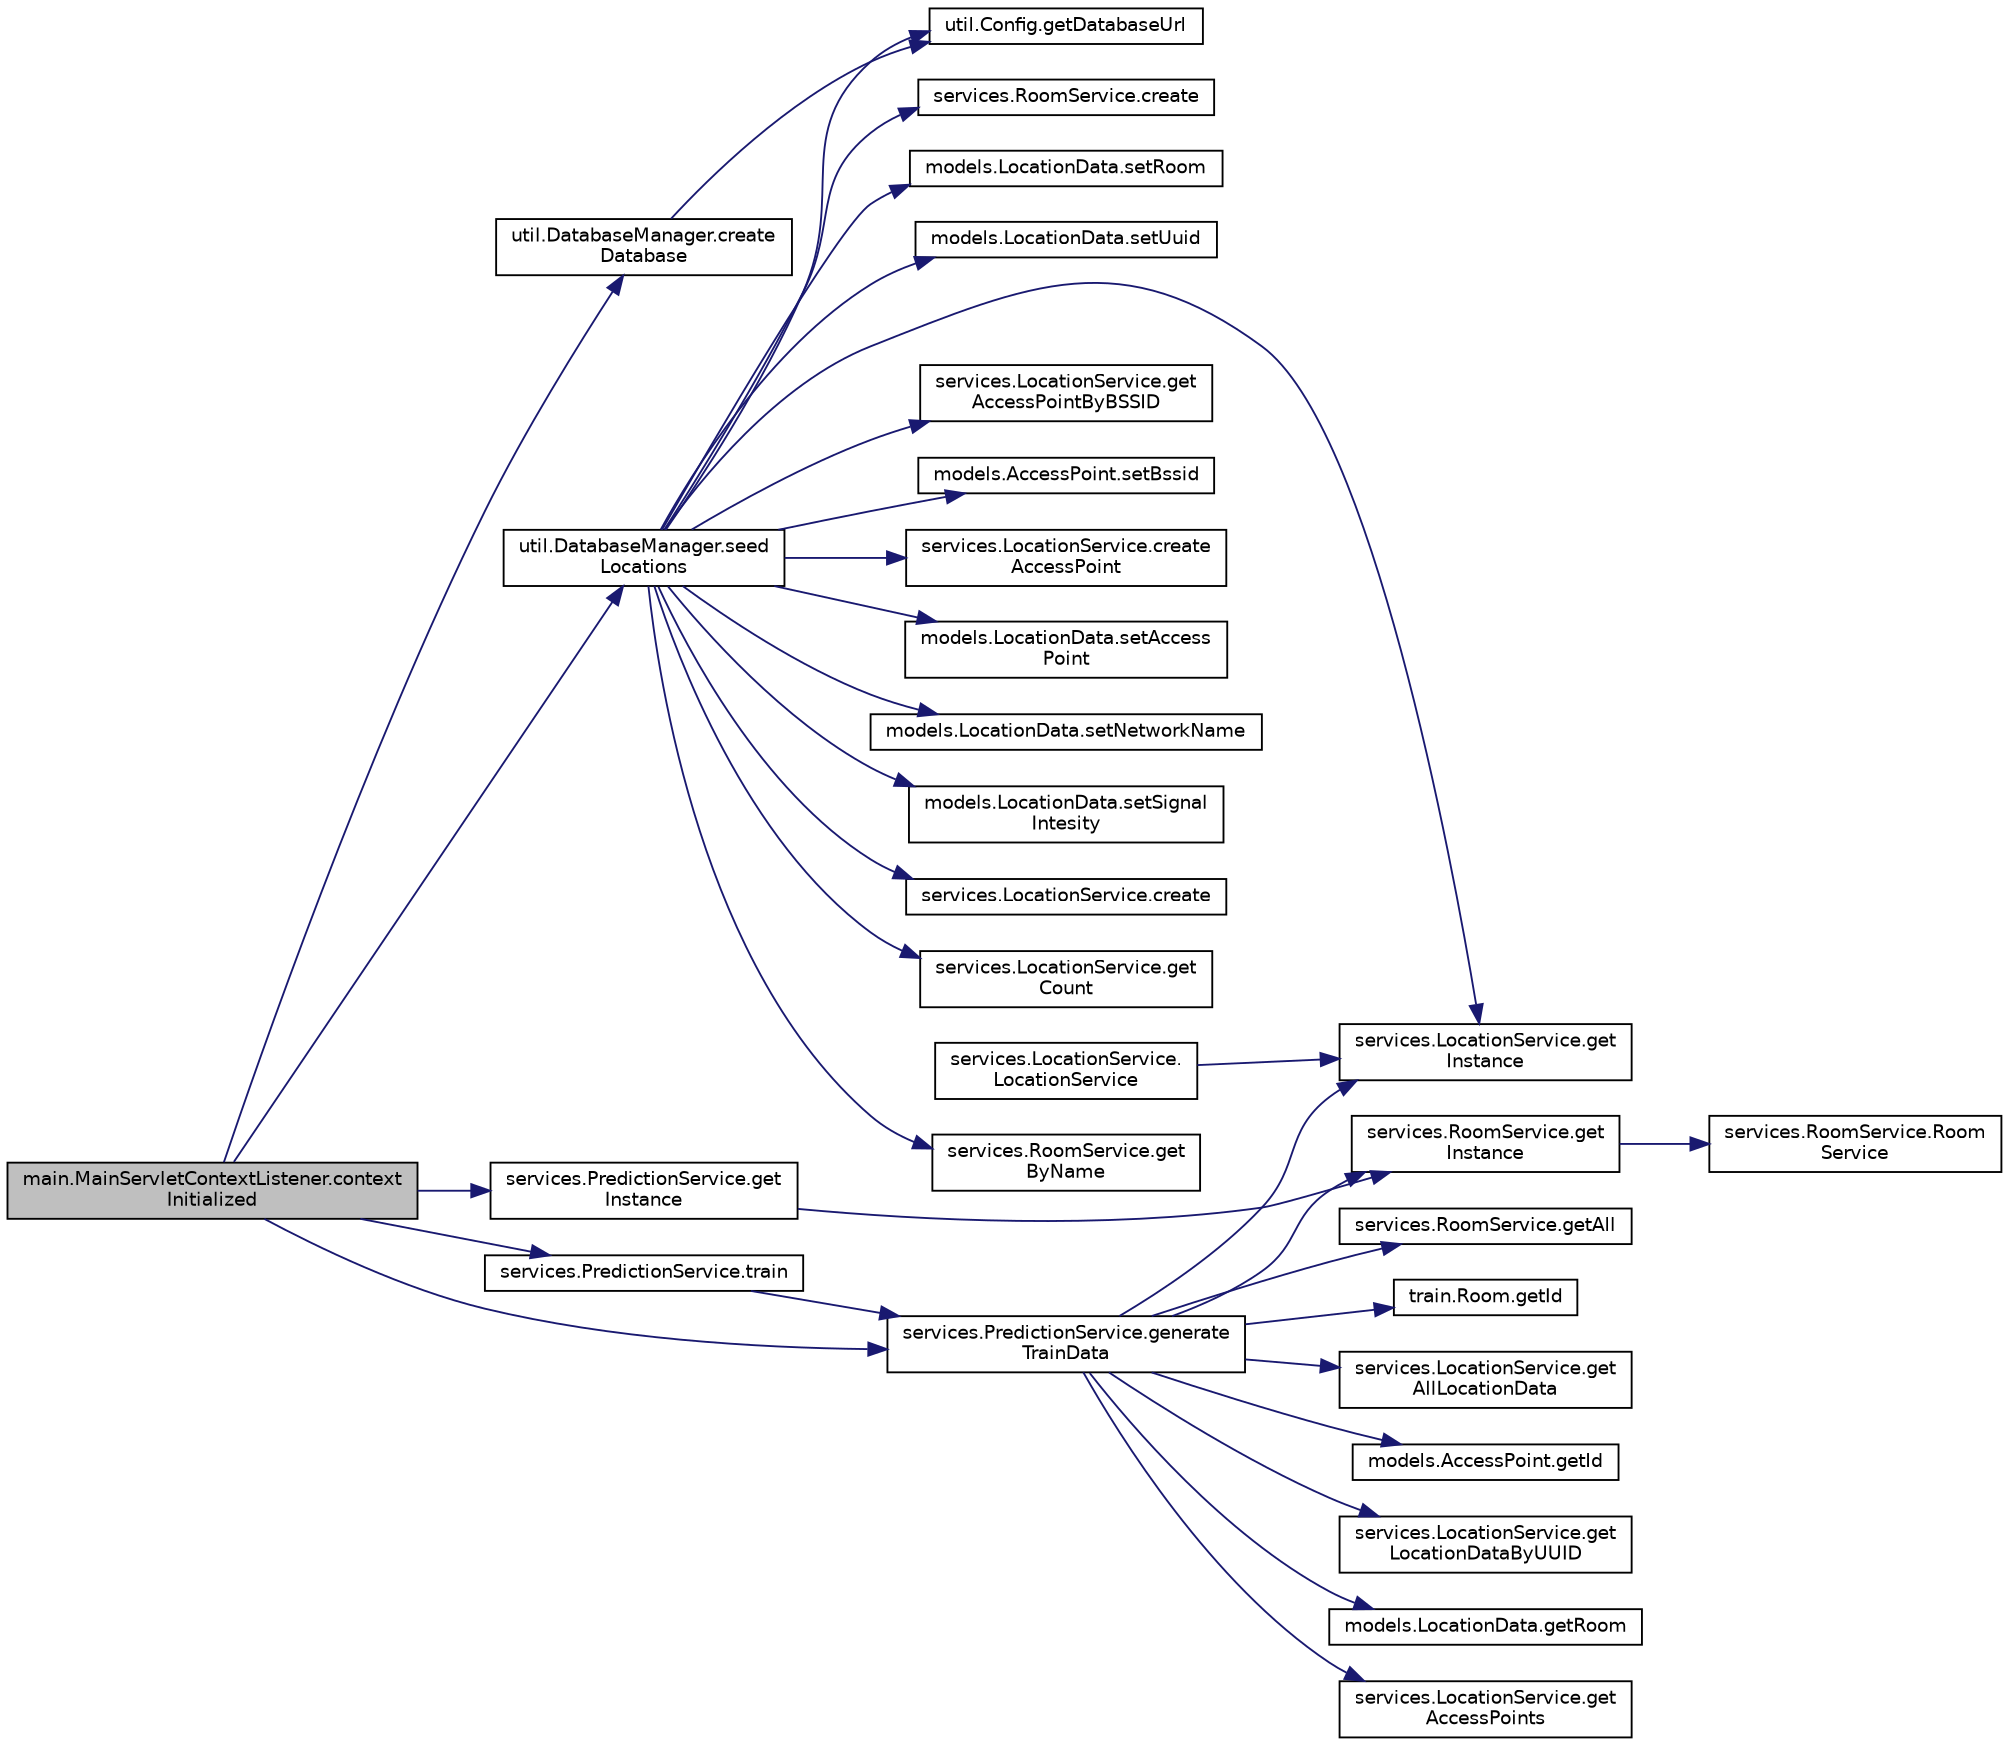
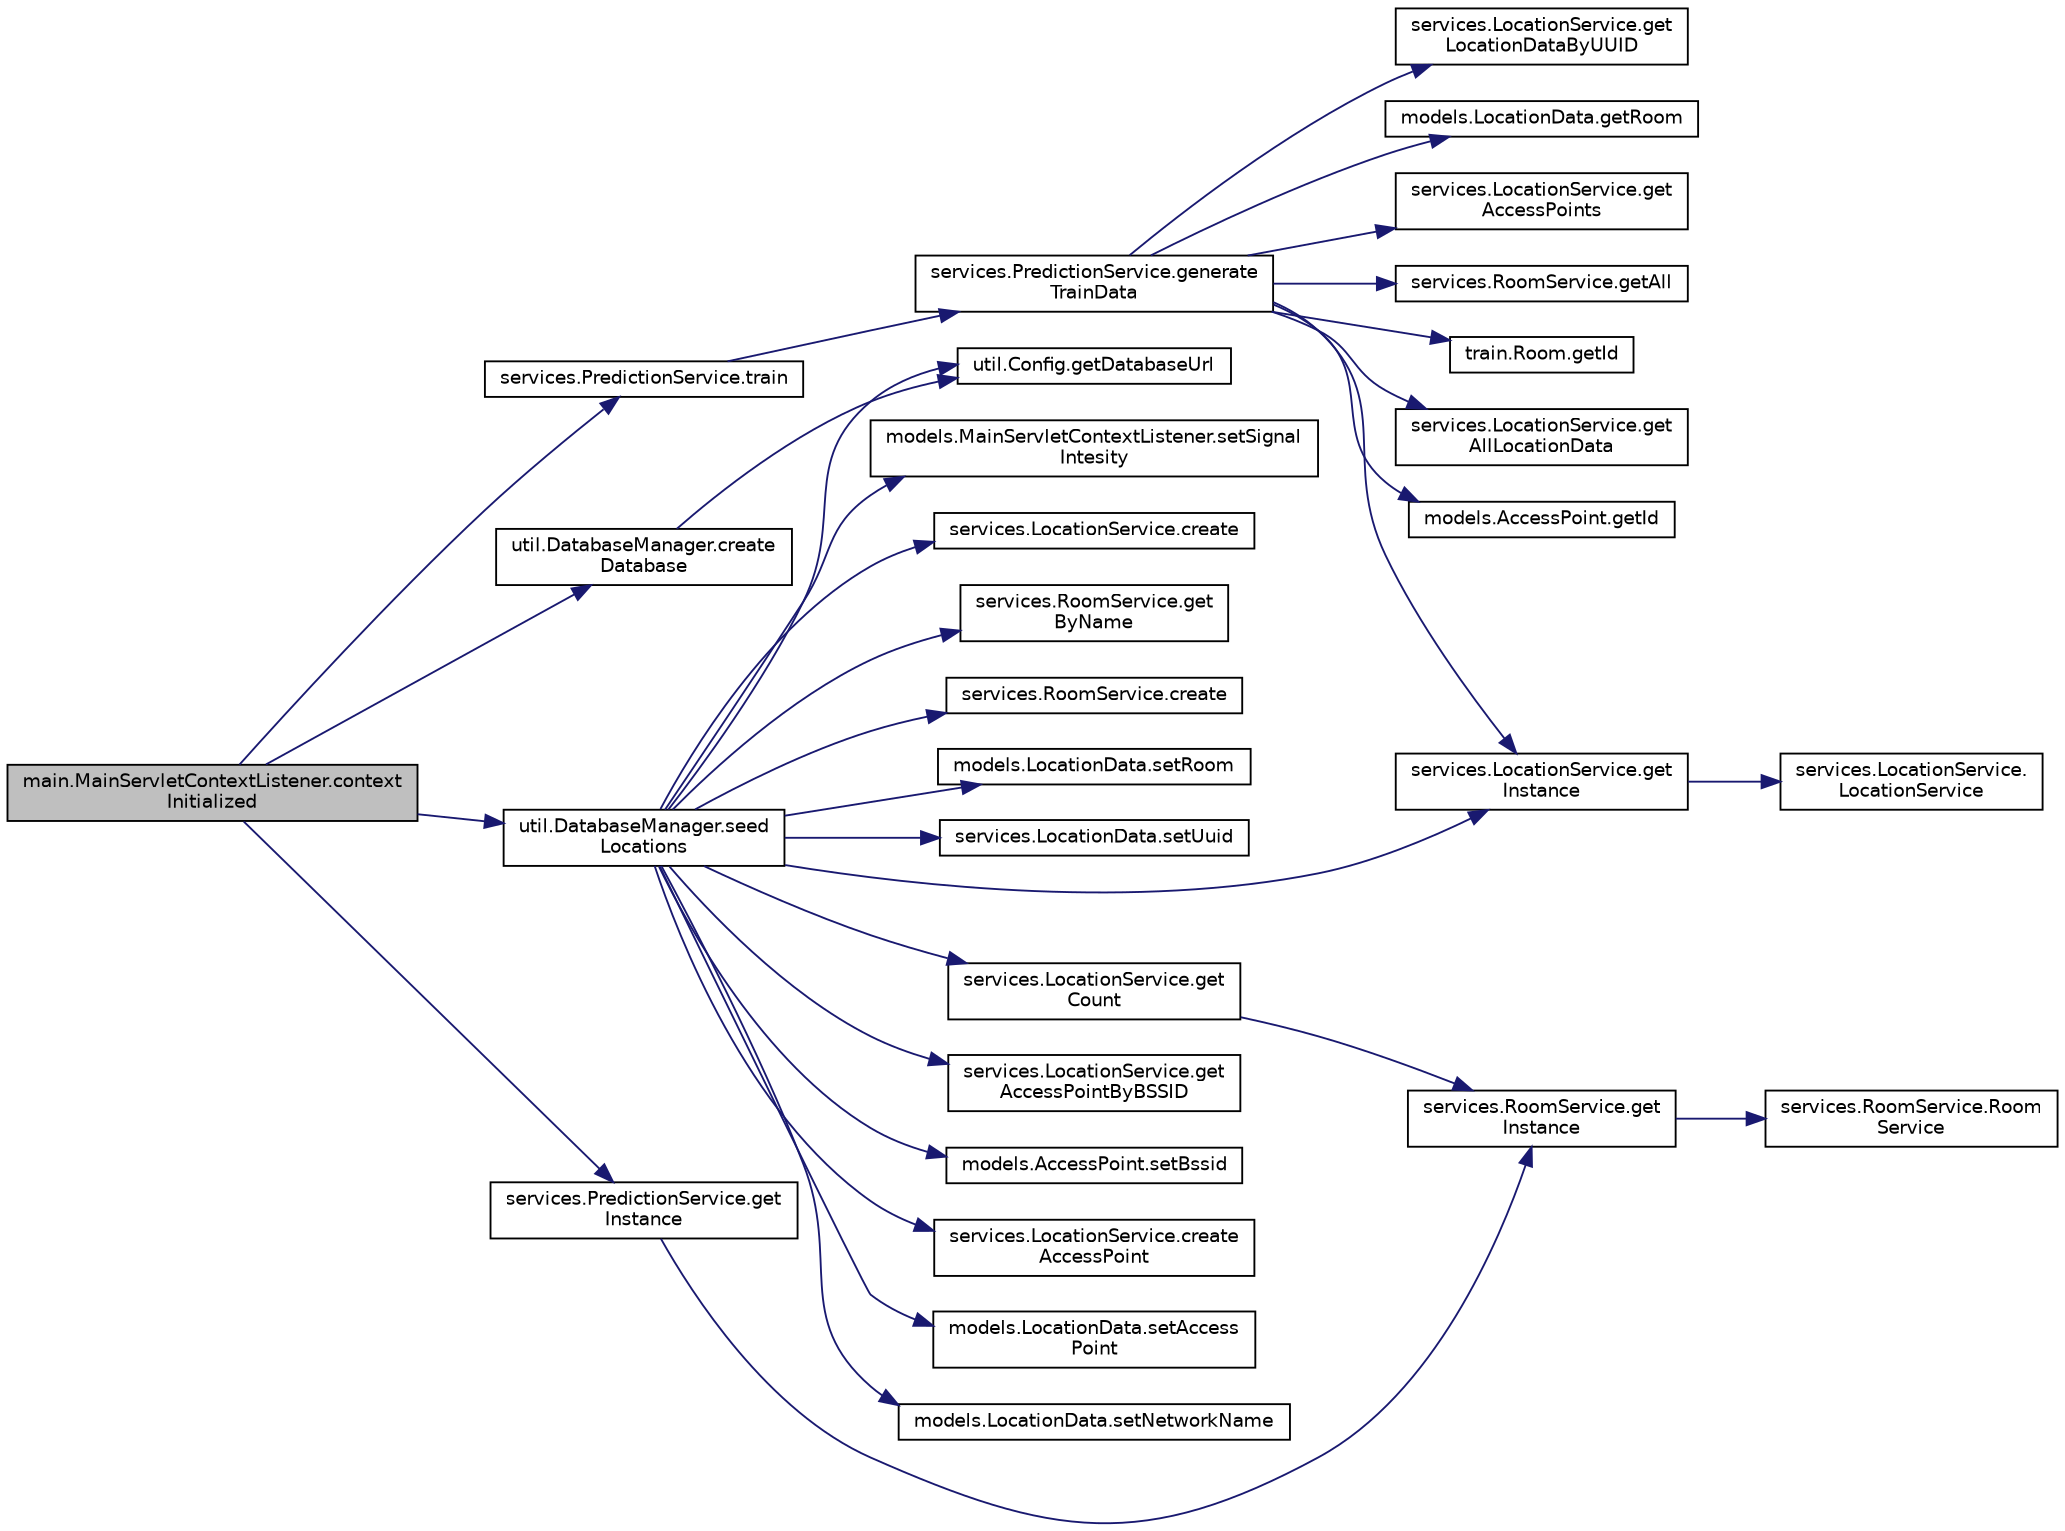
  digraph {
    rankdir=LR
    node [color=black fillcolor=white fontname=Helvetica fontsize=10 shape=record style=filled]
    edge [color=midnightblue fontname=Helvetica fontsize=10 labelfontname=Helvetica labelfontsize=10 style=solid]
    n1 [fillcolor=grey75 fontcolor=black height=0.2 label="main.MainServletContextListener.context\lInitialized" width=0.4]
    n2 [height=0.2 label="util.DatabaseManager.create\lDatabase" width=0.4]
    n3 [height=0.2 label="util.DatabaseManager.seed\lLocations" width=0.4]
    n4 [height=0.2 label="services.PredictionService.get\lInstance" width=0.4]
    n5 [height=0.2 label="services.PredictionService.generate\lTrainData" width=0.4]
    n6 [height=0.2 label="services.PredictionService.train" width=0.4]
    n7 [height=0.2 label="util.Config.getDatabaseUrl" width=0.4]
    n8 [height=0.2 label="services.RoomService.get\lByName" width=0.4]
    n9 [height=0.2 label="services.RoomService.create" width=0.4]
    n10 [height=0.2 label="models.LocationData.setRoom" width=0.4]
-   n11 [height=0.2 label="models.LocationData.setUuid" width=0.4]
+   n11 [height=0.2 label="services.LocationData.setUuid" width=0.4]
    n12 [height=0.2 label="services.LocationService.get\lInstance" width=0.4]
    n13 [height=0.2 label="services.LocationService.get\lAccessPointByBSSID" width=0.4]
    n14 [height=0.2 label="models.AccessPoint.setBssid" width=0.4]
    n15 [height=0.2 label="services.LocationService.create\lAccessPoint" width=0.4]
    n16 [height=0.2 label="models.LocationData.setAccess\lPoint" width=0.4]
    n17 [height=0.2 label="models.LocationData.setNetworkName" width=0.4]
-   n18 [height=0.2 label="models.LocationData.setSignal\lIntesity" width=0.4]
+   n18 [height=0.2 label="models.MainServletContextListener.setSignal\lIntesity" width=0.4]
    n19 [height=0.2 label="services.LocationService.create" width=0.4]
    n20 [height=0.2 label="services.LocationService.get\lCount" width=0.4]
    n21 [height=0.2 label="services.RoomService.get\lInstance" width=0.4]
    n22 [height=0.2 label="services.LocationService.get\lAccessPoints" width=0.4]
    n23 [height=0.2 label="services.RoomService.getAll" width=0.4]
    n24 [height=0.2 label="train.Room.getId" width=0.4]
    n25 [height=0.2 label="services.LocationService.get\lAllLocationData" width=0.4]
    n26 [height=0.2 label="models.AccessPoint.getId" width=0.4]
    n27 [height=0.2 label="services.LocationService.get\lLocationDataByUUID" width=0.4]
    n28 [height=0.2 label="models.LocationData.getRoom" width=0.4]
    n29 [height=0.2 label="services.RoomService.Room\lService" width=0.4]
    n30 [height=0.2 label="services.LocationService.\lLocationService" width=0.4]
    n1 -> n2
    n1 -> n3
    n1 -> n4
-   n1 -> n5
    n1 -> n6
    n2 -> n7
    n3 -> n7
    n3 -> n8
    n3 -> n9
    n3 -> n10
    n3 -> n11
    n3 -> n12
    n3 -> n13
    n3 -> n14
    n3 -> n15
    n3 -> n16
    n3 -> n17
    n3 -> n18
    n3 -> n19
    n3 -> n20
    n4 -> n21
    n5 -> n12
-   n5 -> n21
+   n20 -> n21
    n5 -> n22
    n5 -> n23
    n5 -> n24
    n5 -> n25
    n5 -> n26
    n5 -> n27
    n5 -> n28
    n6 -> n5
-   n30 -> n12
+   n12 -> n30
    n21 -> n29
  }
